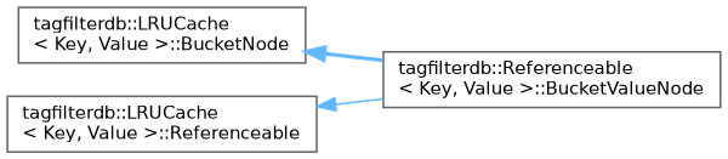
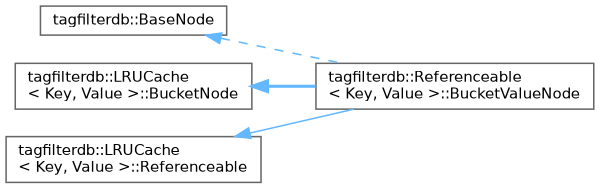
  digraph {
    rankdir=LR
    node [color=grey40 fillcolor=white fontname=Helvetica fontsize=10 shape=box style=filled]
    edge [color=steelblue1 dir=back fontname=Helvetica fontsize=10 labelfontname=Helvetica labelfontsize=10]
+   n1 [height=0.2 label="tagfilterdb::BaseNode" width=0.4]
    n2 [height=0.2 label="tagfilterdb::Referenceable\l\< Key, Value \>::BucketValueNode" width=0.4]
    n3 [height=0.2 label="tagfilterdb::LRUCache\l\< Key, Value \>::BucketNode" width=0.4]
    n4 [height=0.2 label="tagfilterdb::LRUCache\l\< Key, Value \>::Referenceable" width=0.4]
+   n1 -> n2 [style=dashed]
    n3 -> n2 [style=bold]
    n4 -> n2 [style=solid]
  }
